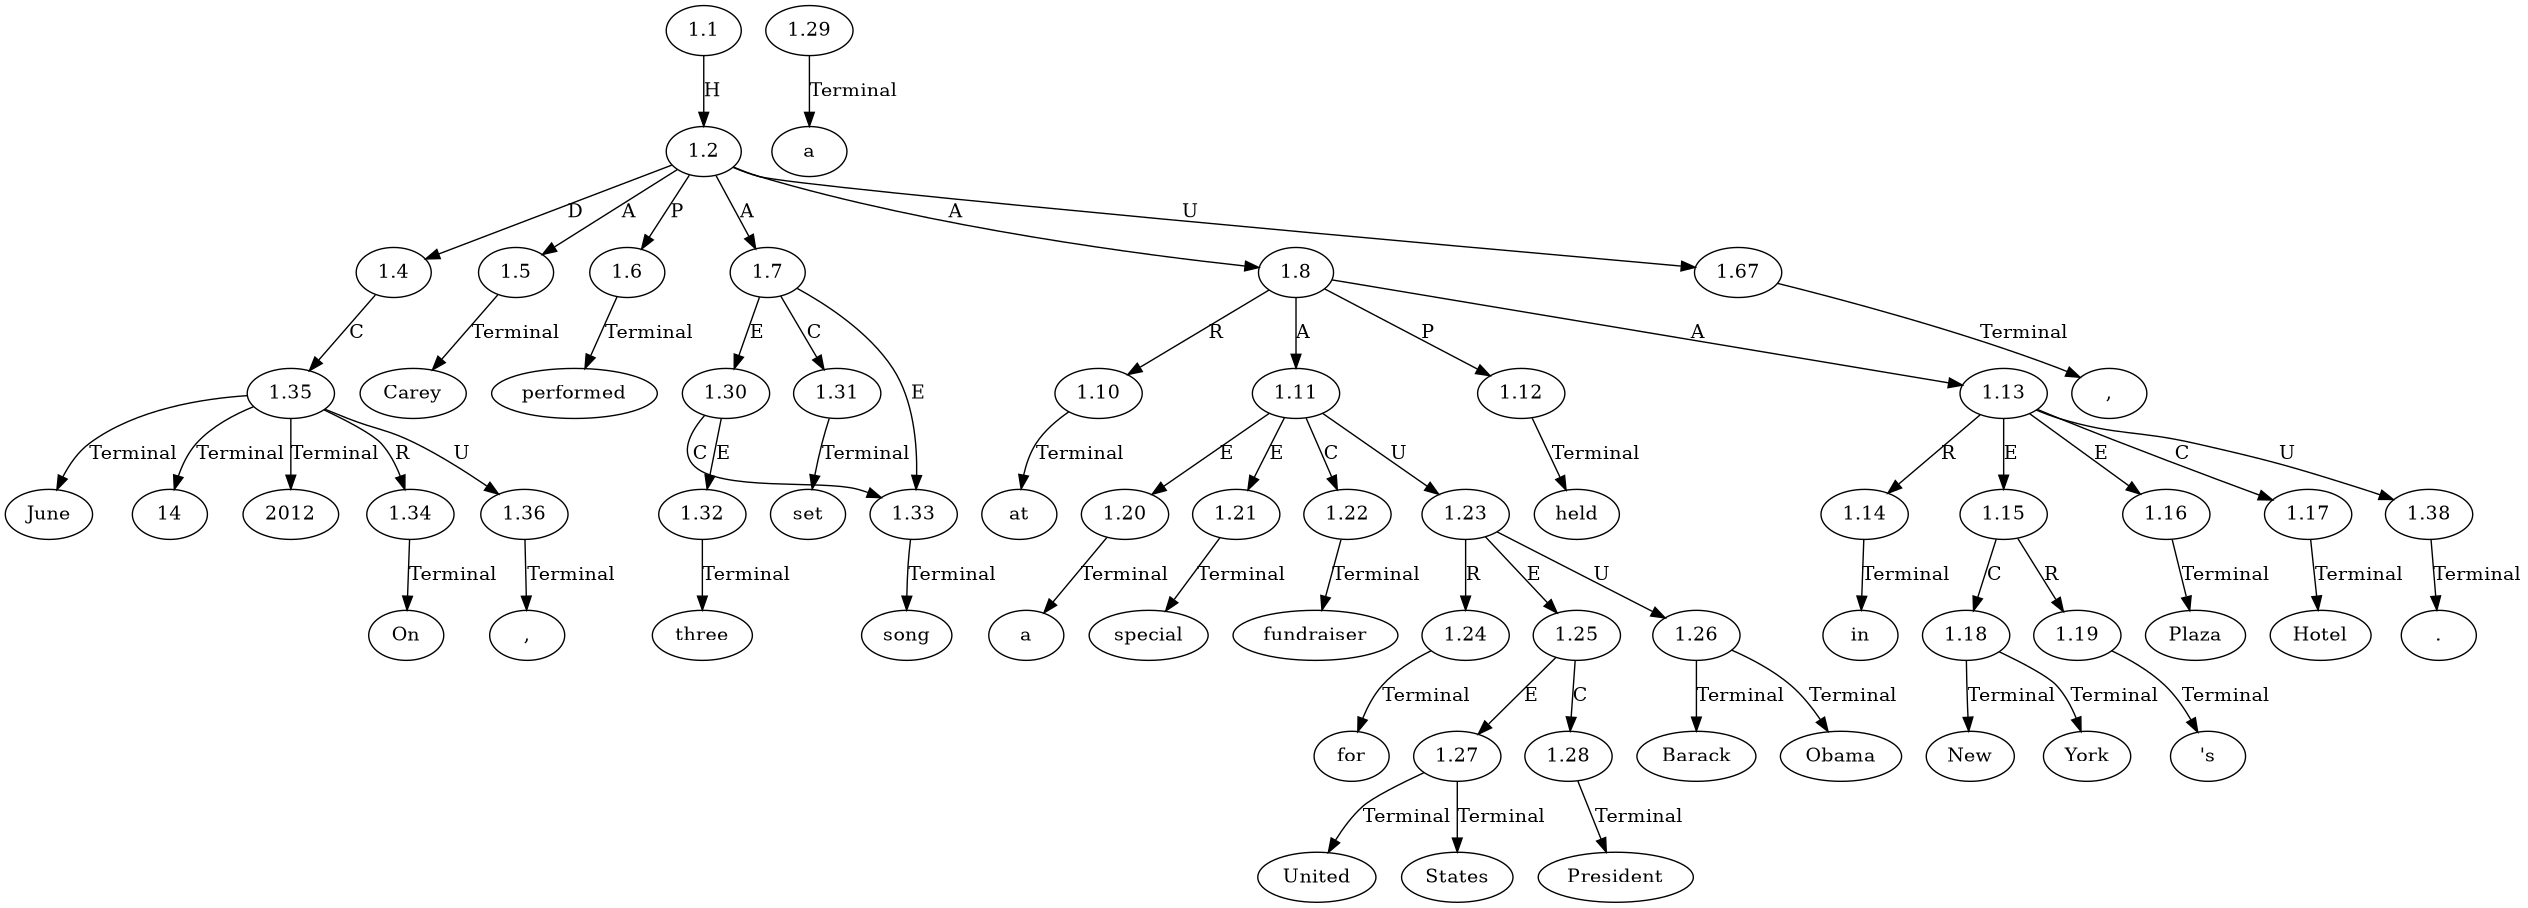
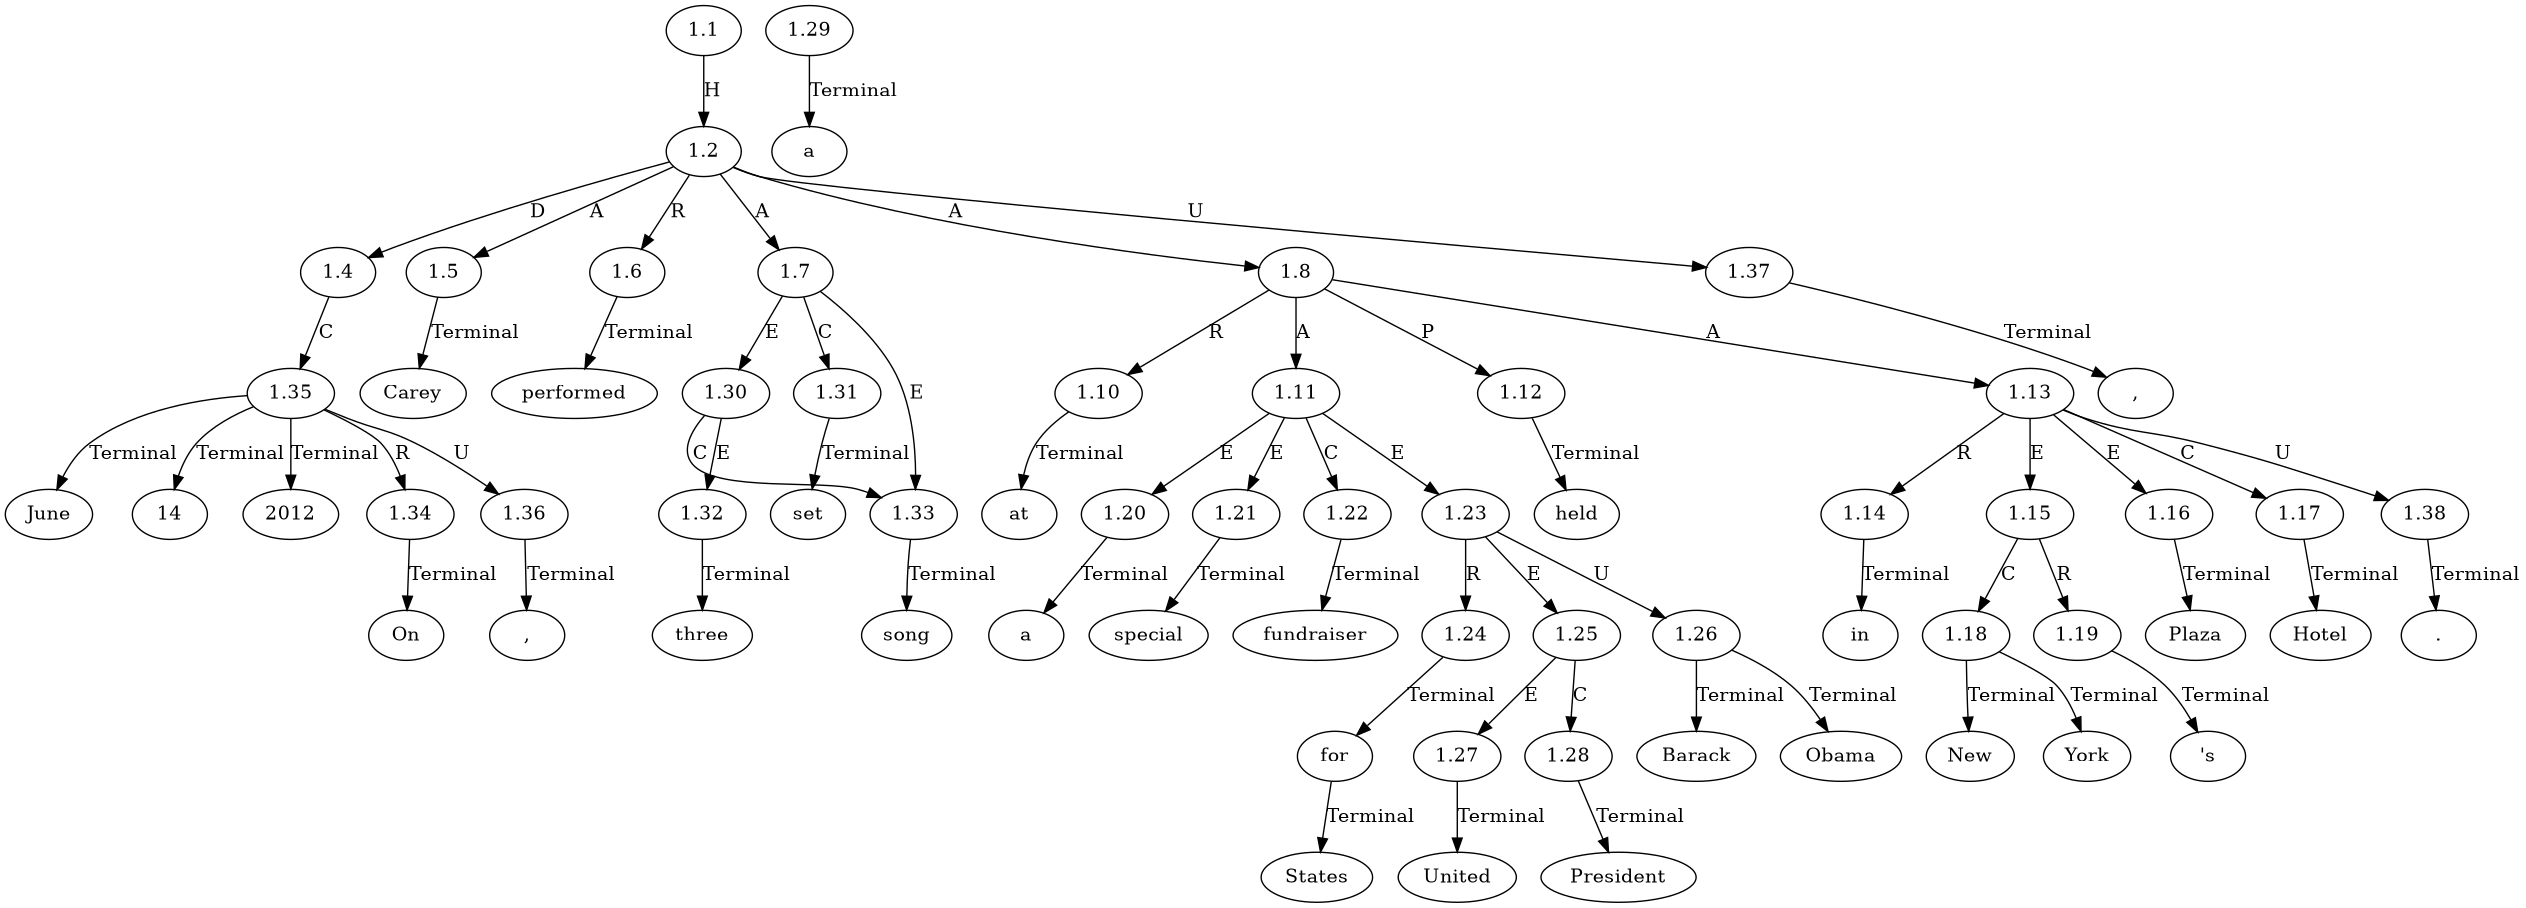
  digraph {
    node [ordering=out]
    edge [ordering=out]
    n1 [label=On]
    n2 [label=three]
    n3 [label=song]
    n4 [label=set]
    n5 [label=at]
    n6 [label=a]
    n7 [label=special]
    n8 [label=fundraiser]
    n9 [label=for]
    n10 [label=United]
    n11 [label=States]
    n12 [label=June]
    n13 [label=President]
    n14 [label=Barack]
    n15 [label=Obama]
    n16 [label=held]
    n17 [label=in]
    n18 [label=New]
    n19 [label=York]
    n20 [label="'s"]
    n21 [label=Plaza]
    n22 [label=Hotel]
    n23 [label=14]
    n24 [label="."]
    n25 [label=","]
    n26 [label=2012]
    n27 [label=","]
    n28 [label=Carey]
    n29 [label=performed]
    n30 [label=a]
    n31 [label=1.1]
    n32 [label=1.2]
    n33 [label=1.4]
    n34 [label=1.5]
    n35 [label=1.6]
    n36 [label=1.7]
    n37 [label=1.8]
-   n38 [label=1.67]
+   n38 [label=1.37]
    n39 [label=1.35]
    n40 [label=1.30]
    n41 [label=1.31]
    n42 [label=1.33]
    n43 [label=1.10]
    n44 [label=1.11]
    n45 [label=1.12]
    n46 [label=1.13]
    n47 [label=1.34]
    n48 [label=1.36]
    n49 [label=1.29]
    n50 [label=1.32]
    n51 [label=1.20]
    n52 [label=1.21]
    n53 [label=1.22]
    n54 [label=1.23]
    n55 [label=1.14]
    n56 [label=1.15]
    n57 [label=1.16]
    n58 [label=1.17]
    n59 [label=1.38]
    n60 [label=1.24]
    n61 [label=1.25]
    n62 [label=1.26]
    n63 [label=1.18]
    n64 [label=1.19]
    n65 [label=1.27]
    n66 [label=1.28]
    n31 -> n32 [label=H]
    n32 -> n33 [label=D]
    n32 -> n34 [label=A]
-   n32 -> n35 [label=P]
+   n32 -> n35 [label=R]
    n32 -> n36 [label=A]
    n32 -> n37 [label=A]
    n32 -> n38 [label=U]
    n33 -> n39 [label=C]
    n34 -> n28 [label=Terminal]
    n35 -> n29 [label=Terminal]
    n36 -> n40 [label=E]
    n36 -> n41 [label=C]
    n36 -> n42 [label=E]
    n37 -> n43 [label=R]
    n37 -> n44 [label=A]
    n37 -> n45 [label=P]
    n37 -> n46 [label=A]
    n38 -> n27 [label=Terminal]
    n39 -> n12 [label=Terminal]
    n39 -> n23 [label=Terminal]
    n39 -> n26 [label=Terminal]
    n39 -> n47 [label=R]
    n39 -> n48 [label=U]
    n40 -> n42 [label=C]
    n40 -> n50 [label=E]
    n41 -> n4 [label=Terminal]
    n42 -> n3 [label=Terminal]
    n43 -> n5 [label=Terminal]
    n44 -> n51 [label=E]
    n44 -> n52 [label=E]
    n44 -> n53 [label=C]
-   n44 -> n54 [label=U]
+   n44 -> n54 [label=E]
    n45 -> n16 [label=Terminal]
    n46 -> n55 [label=R]
    n46 -> n56 [label=E]
    n46 -> n57 [label=E]
    n46 -> n58 [label=C]
    n46 -> n59 [label=U]
    n47 -> n1 [label=Terminal]
    n48 -> n25 [label=Terminal]
    n49 -> n30 [label=Terminal]
    n50 -> n2 [label=Terminal]
    n51 -> n6 [label=Terminal]
    n52 -> n7 [label=Terminal]
    n53 -> n8 [label=Terminal]
    n54 -> n60 [label=R]
    n54 -> n61 [label=E]
    n54 -> n62 [label=U]
    n55 -> n17 [label=Terminal]
    n56 -> n63 [label=C]
    n56 -> n64 [label=R]
    n57 -> n21 [label=Terminal]
    n58 -> n22 [label=Terminal]
    n59 -> n24 [label=Terminal]
    n60 -> n9 [label=Terminal]
    n61 -> n65 [label=E]
    n61 -> n66 [label=C]
    n62 -> n14 [label=Terminal]
    n62 -> n15 [label=Terminal]
    n63 -> n18 [label=Terminal]
    n63 -> n19 [label=Terminal]
    n64 -> n20 [label=Terminal]
    n65 -> n10 [label=Terminal]
-   n65 -> n11 [label=Terminal]
+   n9 -> n11 [label=Terminal]
    n66 -> n13 [label=Terminal]
  }
